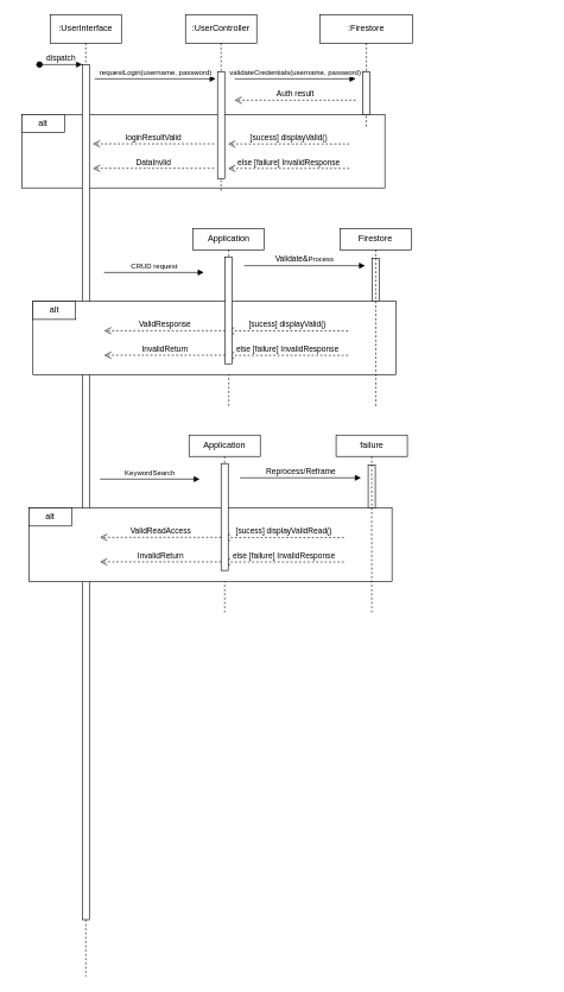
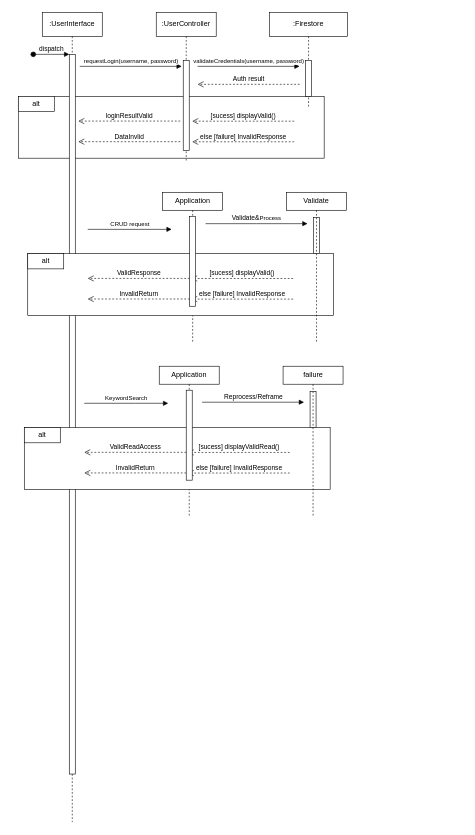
  <mxCell id="0" />
  <mxCell id="1" parent="0" />
  <mxCell id="2" value="" style="group" vertex="1" connectable="0" parent="1"><mxGeometry x="20" y="160" width="750" height="260" as="geometry" /></mxCell>
  <mxCell id="3" value="" style="rounded=0;whiteSpace=wrap;html=1;" vertex="1" parent="2"><mxGeometry x="10" width="510" height="103.13" as="geometry" /></mxCell>
  <mxCell id="4" value="alt" style="rounded=0;whiteSpace=wrap;html=1;" vertex="1" parent="2"><mxGeometry x="10" width="60" height="25.383" as="geometry" /></mxCell>
  <mxCell id="5" value="else [failure] InvalidResponse" style="html=1;verticalAlign=bottom;endArrow=open;dashed=1;endSize=8;edgeStyle=elbowEdgeStyle;elbow=vertical;curved=0;rounded=0;" edge="1" parent="2"><mxGeometry relative="1" as="geometry"><mxPoint x="300" y="75.797" as="targetPoint" /><Array as="points"><mxPoint x="395" y="75.797" /></Array><mxPoint x="470" y="75.797" as="sourcePoint" /></mxGeometry></mxCell>
  <mxCell id="6" value="&lt;div&gt;DataInvlid&lt;/div&gt;" style="html=1;verticalAlign=bottom;endArrow=open;dashed=1;endSize=8;edgeStyle=elbowEdgeStyle;elbow=vertical;curved=0;rounded=0;" edge="1" parent="2"><mxGeometry relative="1" as="geometry"><mxPoint x="110" y="75.625" as="targetPoint" /><Array as="points"><mxPoint x="205" y="75.625" /></Array><mxPoint x="280" y="75.625" as="sourcePoint" /></mxGeometry></mxCell>
  <mxCell id="7" value="&lt;div&gt;[sucess] displayValid()&lt;/div&gt;" style="html=1;verticalAlign=bottom;endArrow=open;dashed=1;endSize=8;edgeStyle=elbowEdgeStyle;elbow=vertical;curved=0;rounded=0;" edge="1" parent="2"><mxGeometry relative="1" as="geometry"><mxPoint x="300" y="41.422" as="targetPoint" /><Array as="points"><mxPoint x="395" y="41.422" /></Array><mxPoint x="470" y="41.422" as="sourcePoint" /></mxGeometry></mxCell>
  <mxCell id="8" value="&lt;div&gt;loginResultValid&lt;/div&gt;" style="html=1;verticalAlign=bottom;endArrow=open;dashed=1;endSize=8;edgeStyle=elbowEdgeStyle;elbow=vertical;curved=0;rounded=0;" edge="1" parent="2"><mxGeometry relative="1" as="geometry"><mxPoint x="110" y="41.25" as="targetPoint" /><Array as="points"><mxPoint x="205" y="41.25" /></Array><mxPoint x="280" y="41.25" as="sourcePoint" /></mxGeometry></mxCell>
  <mxCell id="9" value=":UserInterface" style="shape=umlLifeline;perimeter=lifelinePerimeter;whiteSpace=wrap;html=1;container=0;dropTarget=0;collapsible=0;recursiveResize=0;outlineConnect=0;portConstraint=eastwest;newEdgeStyle={&quot;edgeStyle&quot;:&quot;elbowEdgeStyle&quot;,&quot;elbow&quot;:&quot;vertical&quot;,&quot;curved&quot;:0,&quot;rounded&quot;:0};" vertex="1" parent="1"><mxGeometry x="70" y="20" width="100" height="1350" as="geometry" /></mxCell>
  <mxCell id="10" value="" style="html=1;points=[];perimeter=orthogonalPerimeter;outlineConnect=0;targetShapes=umlLifeline;portConstraint=eastwest;newEdgeStyle={&quot;edgeStyle&quot;:&quot;elbowEdgeStyle&quot;,&quot;elbow&quot;:&quot;vertical&quot;,&quot;curved&quot;:0,&quot;rounded&quot;:0};" vertex="1" parent="9"><mxGeometry x="45" y="70" width="10" height="1200" as="geometry" /></mxCell>
  <mxCell id="11" value="dispatch" style="html=1;verticalAlign=bottom;startArrow=oval;endArrow=block;startSize=8;edgeStyle=elbowEdgeStyle;elbow=vertical;curved=0;rounded=0;" edge="1" parent="9" target="10"><mxGeometry relative="1" as="geometry"><mxPoint x="-15" y="70" as="sourcePoint" /></mxGeometry></mxCell>
  <mxCell id="12" value=":UserController" style="shape=umlLifeline;perimeter=lifelinePerimeter;whiteSpace=wrap;html=1;container=0;dropTarget=0;collapsible=0;recursiveResize=0;outlineConnect=0;portConstraint=eastwest;newEdgeStyle={&quot;edgeStyle&quot;:&quot;elbowEdgeStyle&quot;,&quot;elbow&quot;:&quot;vertical&quot;,&quot;curved&quot;:0,&quot;rounded&quot;:0};" vertex="1" parent="1"><mxGeometry x="260" y="20" width="100" height="250" as="geometry" /></mxCell>
  <mxCell id="13" value="" style="html=1;points=[];perimeter=orthogonalPerimeter;outlineConnect=0;targetShapes=umlLifeline;portConstraint=eastwest;newEdgeStyle={&quot;edgeStyle&quot;:&quot;elbowEdgeStyle&quot;,&quot;elbow&quot;:&quot;vertical&quot;,&quot;curved&quot;:0,&quot;rounded&quot;:0};" vertex="1" parent="12"><mxGeometry x="45" y="80" width="10" height="150" as="geometry" /></mxCell>
  <mxCell id="14" value="&lt;div&gt;&lt;font style=&quot;font-size: 10px;&quot;&gt;requestLogin(username, password)&lt;/font&gt;&lt;/div&gt;" style="html=1;verticalAlign=bottom;endArrow=block;edgeStyle=elbowEdgeStyle;elbow=vertical;curved=0;rounded=0;" edge="1" parent="1"><mxGeometry relative="1" as="geometry"><mxPoint x="132.5" y="110" as="sourcePoint" /><Array as="points"><mxPoint x="217.5" y="110" /></Array><mxPoint x="302.5" y="110" as="targetPoint" /></mxGeometry></mxCell>
  <mxCell id="15" value=":Firestore" style="shape=umlLifeline;perimeter=lifelinePerimeter;whiteSpace=wrap;html=1;container=0;dropTarget=0;collapsible=0;recursiveResize=0;outlineConnect=0;portConstraint=eastwest;newEdgeStyle={&quot;edgeStyle&quot;:&quot;elbowEdgeStyle&quot;,&quot;elbow&quot;:&quot;vertical&quot;,&quot;curved&quot;:0,&quot;rounded&quot;:0};" vertex="1" parent="1"><mxGeometry x="449" y="20" width="130" height="160" as="geometry" /></mxCell>
  <mxCell id="16" value="" style="html=1;points=[];perimeter=orthogonalPerimeter;outlineConnect=0;targetShapes=umlLifeline;portConstraint=eastwest;newEdgeStyle={&quot;edgeStyle&quot;:&quot;elbowEdgeStyle&quot;,&quot;elbow&quot;:&quot;vertical&quot;,&quot;curved&quot;:0,&quot;rounded&quot;:0};" vertex="1" parent="15"><mxGeometry x="60" y="80" width="10" height="60" as="geometry" /></mxCell>
  <mxCell id="17" value="&lt;div&gt;&lt;font style=&quot;font-size: 10px;&quot;&gt;validateCredentials(username, password)&lt;/font&gt;&lt;/div&gt;" style="html=1;verticalAlign=bottom;endArrow=block;edgeStyle=elbowEdgeStyle;elbow=vertical;curved=0;rounded=0;" edge="1" parent="1"><mxGeometry relative="1" as="geometry"><mxPoint x="329" y="110" as="sourcePoint" /><Array as="points"><mxPoint x="414" y="110" /></Array><mxPoint x="499" y="110" as="targetPoint" /><mxPoint as="offset" /></mxGeometry></mxCell>
  <mxCell id="18" value="&lt;div&gt;Auth result&lt;/div&gt;" style="html=1;verticalAlign=bottom;endArrow=open;dashed=1;endSize=8;edgeStyle=elbowEdgeStyle;elbow=vertical;curved=0;rounded=0;" edge="1" parent="1"><mxGeometry relative="1" as="geometry"><mxPoint x="329" y="140" as="targetPoint" /><Array as="points"><mxPoint x="424" y="140" /></Array><mxPoint x="499" y="140" as="sourcePoint" /></mxGeometry></mxCell>
  <mxCell id="19" value="Application" style="shape=umlLifeline;perimeter=lifelinePerimeter;whiteSpace=wrap;html=1;container=0;dropTarget=0;collapsible=0;recursiveResize=0;outlineConnect=0;portConstraint=eastwest;newEdgeStyle={&quot;edgeStyle&quot;:&quot;elbowEdgeStyle&quot;,&quot;elbow&quot;:&quot;vertical&quot;,&quot;curved&quot;:0,&quot;rounded&quot;:0};size=30;" vertex="1" parent="1"><mxGeometry x="270.75" y="320" width="100" height="250" as="geometry" /></mxCell>
  <mxCell id="20" value="" style="rounded=0;whiteSpace=wrap;html=1;" vertex="1" parent="1"><mxGeometry x="45.75" y="422.31" width="510" height="103.13" as="geometry" /></mxCell>
  <mxCell id="21" value="alt" style="rounded=0;whiteSpace=wrap;html=1;" vertex="1" parent="1"><mxGeometry x="45.75" y="422.31" width="60" height="25.383" as="geometry" /></mxCell>
  <mxCell id="22" value="else [failure] InvalidResponse" style="html=1;verticalAlign=bottom;endArrow=open;dashed=1;endSize=8;edgeStyle=elbowEdgeStyle;elbow=vertical;curved=0;rounded=0;" edge="1" parent="1"><mxGeometry relative="1" as="geometry"><mxPoint x="318.25" y="498.107" as="targetPoint" /><Array as="points"><mxPoint x="413.25" y="498.107" /></Array><mxPoint x="488.25" y="498.107" as="sourcePoint" /></mxGeometry></mxCell>
  <mxCell id="23" value="&lt;div&gt;InvalidReturn&lt;/div&gt;" style="html=1;verticalAlign=bottom;endArrow=open;dashed=1;endSize=8;edgeStyle=elbowEdgeStyle;elbow=vertical;curved=0;rounded=0;" edge="1" parent="1"><mxGeometry relative="1" as="geometry"><mxPoint x="145.75" y="497.935" as="targetPoint" /><Array as="points"><mxPoint x="240.75" y="497.935" /></Array><mxPoint x="315.75" y="497.935" as="sourcePoint" /></mxGeometry></mxCell>
  <mxCell id="24" value="&lt;div&gt;[sucess] displayValid()&lt;/div&gt;" style="html=1;verticalAlign=bottom;endArrow=open;dashed=1;endSize=8;edgeStyle=elbowEdgeStyle;elbow=vertical;curved=0;rounded=0;" edge="1" parent="1"><mxGeometry relative="1" as="geometry"><mxPoint x="318.25" y="463.732" as="targetPoint" /><Array as="points"><mxPoint x="413.25" y="463.732" /></Array><mxPoint x="488.25" y="463.732" as="sourcePoint" /></mxGeometry></mxCell>
  <mxCell id="25" value="&lt;div&gt;ValidResponse&lt;/div&gt;" style="html=1;verticalAlign=bottom;endArrow=open;dashed=1;endSize=8;edgeStyle=elbowEdgeStyle;elbow=vertical;curved=0;rounded=0;" edge="1" parent="1"><mxGeometry relative="1" as="geometry"><mxPoint x="145.75" y="463.56" as="targetPoint" /><Array as="points"><mxPoint x="240.75" y="463.56" /></Array><mxPoint x="315.75" y="463.56" as="sourcePoint" /></mxGeometry></mxCell>
  <mxCell id="26" value="" style="html=1;points=[];perimeter=orthogonalPerimeter;outlineConnect=0;targetShapes=umlLifeline;portConstraint=eastwest;newEdgeStyle={&quot;edgeStyle&quot;:&quot;elbowEdgeStyle&quot;,&quot;elbow&quot;:&quot;vertical&quot;,&quot;curved&quot;:0,&quot;rounded&quot;:0};" vertex="1" parent="1"><mxGeometry x="315.75" y="360" width="10" height="150" as="geometry" /></mxCell>
  <mxCell id="27" value="&lt;div&gt;&lt;font style=&quot;font-size: 10px;&quot;&gt;CRUD request&lt;/font&gt;&lt;/div&gt;" style="html=1;verticalAlign=bottom;endArrow=block;edgeStyle=elbowEdgeStyle;elbow=vertical;curved=0;rounded=0;" edge="1" parent="1"><mxGeometry relative="1" as="geometry"><mxPoint x="145.75" y="381.81" as="sourcePoint" /><Array as="points"><mxPoint x="230.75" y="381.81" /></Array><mxPoint x="285.75" y="381.81" as="targetPoint" /></mxGeometry></mxCell>
  <mxCell id="28" value="" style="html=1;points=[];perimeter=orthogonalPerimeter;outlineConnect=0;targetShapes=umlLifeline;portConstraint=eastwest;newEdgeStyle={&quot;edgeStyle&quot;:&quot;elbowEdgeStyle&quot;,&quot;elbow&quot;:&quot;vertical&quot;,&quot;curved&quot;:0,&quot;rounded&quot;:0};" vertex="1" parent="1"><mxGeometry x="522.25" y="362.31" width="10" height="60" as="geometry" /></mxCell>
  <mxCell id="29" value="Validate&amp;amp;&lt;span style=&quot;font-size: 10px;&quot;&gt;Process&lt;/span&gt;" style="html=1;verticalAlign=bottom;endArrow=block;edgeStyle=elbowEdgeStyle;elbow=horizontal;curved=0;rounded=0;" edge="1" parent="1"><mxGeometry relative="1" as="geometry"><mxPoint x="342.25" y="372.31" as="sourcePoint" /><Array as="points"><mxPoint x="427.25" y="372.31" /></Array><mxPoint x="512.25" y="372.31" as="targetPoint" /><mxPoint as="offset" /></mxGeometry></mxCell>
- <mxCell id="30" value="Firestore" style="shape=umlLifeline;perimeter=lifelinePerimeter;whiteSpace=wrap;html=1;container=0;dropTarget=0;collapsible=0;recursiveResize=0;outlineConnect=0;portConstraint=eastwest;newEdgeStyle={&quot;edgeStyle&quot;:&quot;elbowEdgeStyle&quot;,&quot;elbow&quot;:&quot;vertical&quot;,&quot;curved&quot;:0,&quot;rounded&quot;:0};size=30;" vertex="1" parent="1"><mxGeometry x="477.25" y="320" width="100" height="250" as="geometry" /></mxCell>
+ <mxCell id="30" value="Validate" style="shape=umlLifeline;perimeter=lifelinePerimeter;whiteSpace=wrap;html=1;container=0;dropTarget=0;collapsible=0;recursiveResize=0;outlineConnect=0;portConstraint=eastwest;newEdgeStyle={&quot;edgeStyle&quot;:&quot;elbowEdgeStyle&quot;,&quot;elbow&quot;:&quot;vertical&quot;,&quot;curved&quot;:0,&quot;rounded&quot;:0};size=30;" vertex="1" parent="1"><mxGeometry x="477.25" y="320" width="100" height="250" as="geometry" /></mxCell>
  <mxCell id="31" value="Application" style="shape=umlLifeline;perimeter=lifelinePerimeter;whiteSpace=wrap;html=1;container=0;dropTarget=0;collapsible=0;recursiveResize=0;outlineConnect=0;portConstraint=eastwest;newEdgeStyle={&quot;edgeStyle&quot;:&quot;elbowEdgeStyle&quot;,&quot;elbow&quot;:&quot;vertical&quot;,&quot;curved&quot;:0,&quot;rounded&quot;:0};size=30;" vertex="1" parent="1"><mxGeometry x="265" y="610" width="100" height="250" as="geometry" /></mxCell>
  <mxCell id="32" value="" style="rounded=0;whiteSpace=wrap;html=1;" vertex="1" parent="1"><mxGeometry y="712.31" width="510" height="103.13" as="geometry" x="40" /></mxCell>
  <mxCell id="33" value="alt" style="rounded=0;whiteSpace=wrap;html=1;" vertex="1" parent="1"><mxGeometry y="712.31" width="60" height="25.383" as="geometry" x="40" /></mxCell>
  <mxCell id="34" value="else [failure] InvalidResponse" style="html=1;verticalAlign=bottom;endArrow=open;dashed=1;endSize=8;edgeStyle=elbowEdgeStyle;elbow=vertical;curved=0;rounded=0;" edge="1" parent="1"><mxGeometry relative="1" as="geometry"><mxPoint x="312.5" y="788.107" as="targetPoint" /><Array as="points"><mxPoint x="407.5" y="788.107" /></Array><mxPoint x="482.5" y="788.107" as="sourcePoint" /></mxGeometry></mxCell>
  <mxCell id="35" value="&lt;div&gt;InvalidReturn&lt;/div&gt;" style="html=1;verticalAlign=bottom;endArrow=open;dashed=1;endSize=8;edgeStyle=elbowEdgeStyle;elbow=vertical;curved=0;rounded=0;" edge="1" parent="1"><mxGeometry relative="1" as="geometry"><mxPoint x="140" y="787.935" as="targetPoint" /><Array as="points"><mxPoint x="235" y="787.935" /></Array><mxPoint x="310" y="787.935" as="sourcePoint" /></mxGeometry></mxCell>
  <mxCell id="36" value="&lt;div&gt;[sucess] displayValidRead()&lt;/div&gt;" style="html=1;verticalAlign=bottom;endArrow=open;dashed=1;endSize=8;edgeStyle=elbowEdgeStyle;elbow=vertical;curved=0;rounded=0;" edge="1" parent="1"><mxGeometry relative="1" as="geometry"><mxPoint x="312.5" y="753.732" as="targetPoint" /><Array as="points"><mxPoint x="407.5" y="753.732" /></Array><mxPoint x="482.5" y="753.732" as="sourcePoint" /></mxGeometry></mxCell>
  <mxCell id="37" value="&lt;div&gt;ValidReadAccess&lt;/div&gt;" style="html=1;verticalAlign=bottom;endArrow=open;dashed=1;endSize=8;edgeStyle=elbowEdgeStyle;elbow=vertical;curved=0;rounded=0;" edge="1" parent="1"><mxGeometry relative="1" as="geometry"><mxPoint x="140" y="753.56" as="targetPoint" /><Array as="points"><mxPoint x="235" y="753.56" /></Array><mxPoint x="310" y="753.56" as="sourcePoint" /></mxGeometry></mxCell>
  <mxCell id="38" value="" style="html=1;points=[];perimeter=orthogonalPerimeter;outlineConnect=0;targetShapes=umlLifeline;portConstraint=eastwest;newEdgeStyle={&quot;edgeStyle&quot;:&quot;elbowEdgeStyle&quot;,&quot;elbow&quot;:&quot;vertical&quot;,&quot;curved&quot;:0,&quot;rounded&quot;:0};" vertex="1" parent="1"><mxGeometry x="310" y="650" width="10" height="150" as="geometry" /></mxCell>
  <mxCell id="39" value="&lt;div&gt;&lt;font style=&quot;font-size: 10px;&quot;&gt;KeywordSearch&lt;/font&gt;&lt;/div&gt;" style="html=1;verticalAlign=bottom;endArrow=block;edgeStyle=elbowEdgeStyle;elbow=vertical;curved=0;rounded=0;" edge="1" parent="1"><mxGeometry relative="1" as="geometry"><mxPoint x="140" y="671.81" as="sourcePoint" /><Array as="points"><mxPoint x="225" y="671.81" /></Array><mxPoint x="280" y="671.81" as="targetPoint" /></mxGeometry></mxCell>
  <mxCell id="40" value="" style="html=1;points=[];perimeter=orthogonalPerimeter;outlineConnect=0;targetShapes=umlLifeline;portConstraint=eastwest;newEdgeStyle={&quot;edgeStyle&quot;:&quot;elbowEdgeStyle&quot;,&quot;elbow&quot;:&quot;vertical&quot;,&quot;curved&quot;:0,&quot;rounded&quot;:0};" vertex="1" parent="1"><mxGeometry x="516.5" y="652.31" width="10" height="60" as="geometry" /></mxCell>
  <mxCell id="41" value="Reprocess/Reframe" style="html=1;verticalAlign=bottom;endArrow=block;edgeStyle=elbowEdgeStyle;elbow=horizontal;curved=0;rounded=0;" edge="1" parent="1"><mxGeometry relative="1" as="geometry"><mxPoint x="336.5" y="670" as="sourcePoint" /><Array as="points"><mxPoint x="421.5" y="670" /></Array><mxPoint x="506.5" y="670" as="targetPoint" /><mxPoint as="offset" /></mxGeometry></mxCell>
  <mxCell id="42" value="failure" style="shape=umlLifeline;perimeter=lifelinePerimeter;whiteSpace=wrap;html=1;container=0;dropTarget=0;collapsible=0;recursiveResize=0;outlineConnect=0;portConstraint=eastwest;newEdgeStyle={&quot;edgeStyle&quot;:&quot;elbowEdgeStyle&quot;,&quot;elbow&quot;:&quot;vertical&quot;,&quot;curved&quot;:0,&quot;rounded&quot;:0};size=30;" vertex="1" parent="1"><mxGeometry x="471.5" y="610" width="100" height="250" as="geometry" /></mxCell>
